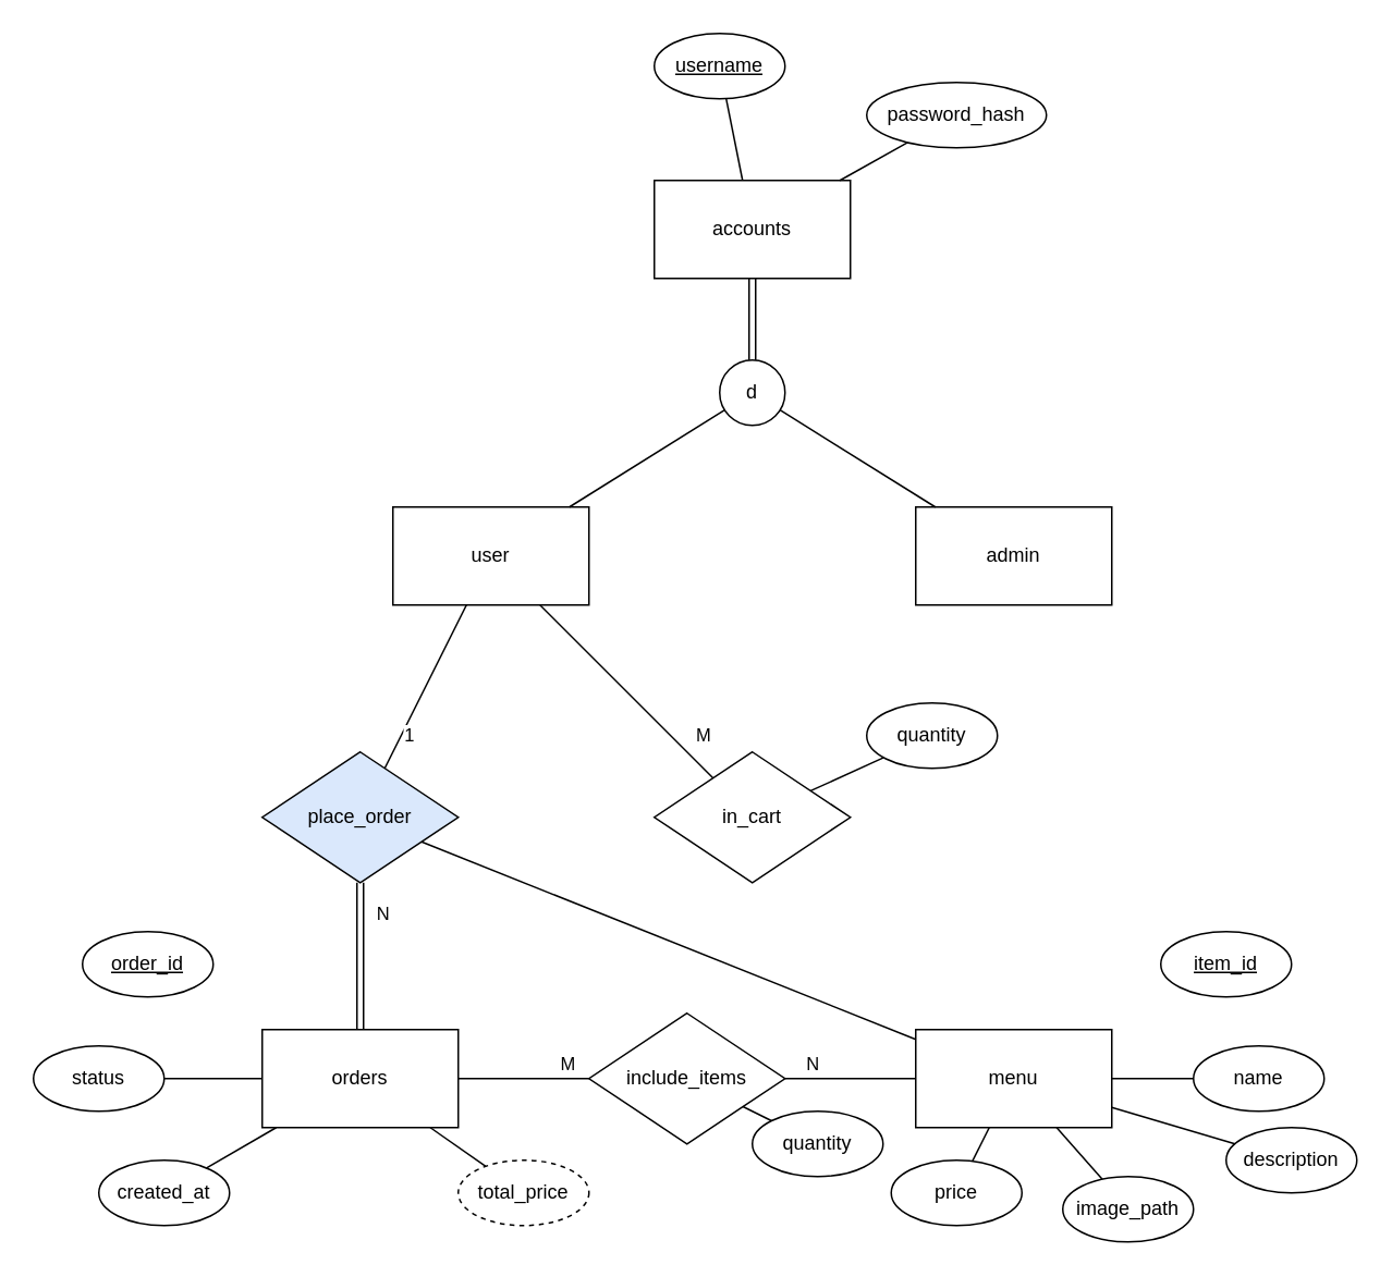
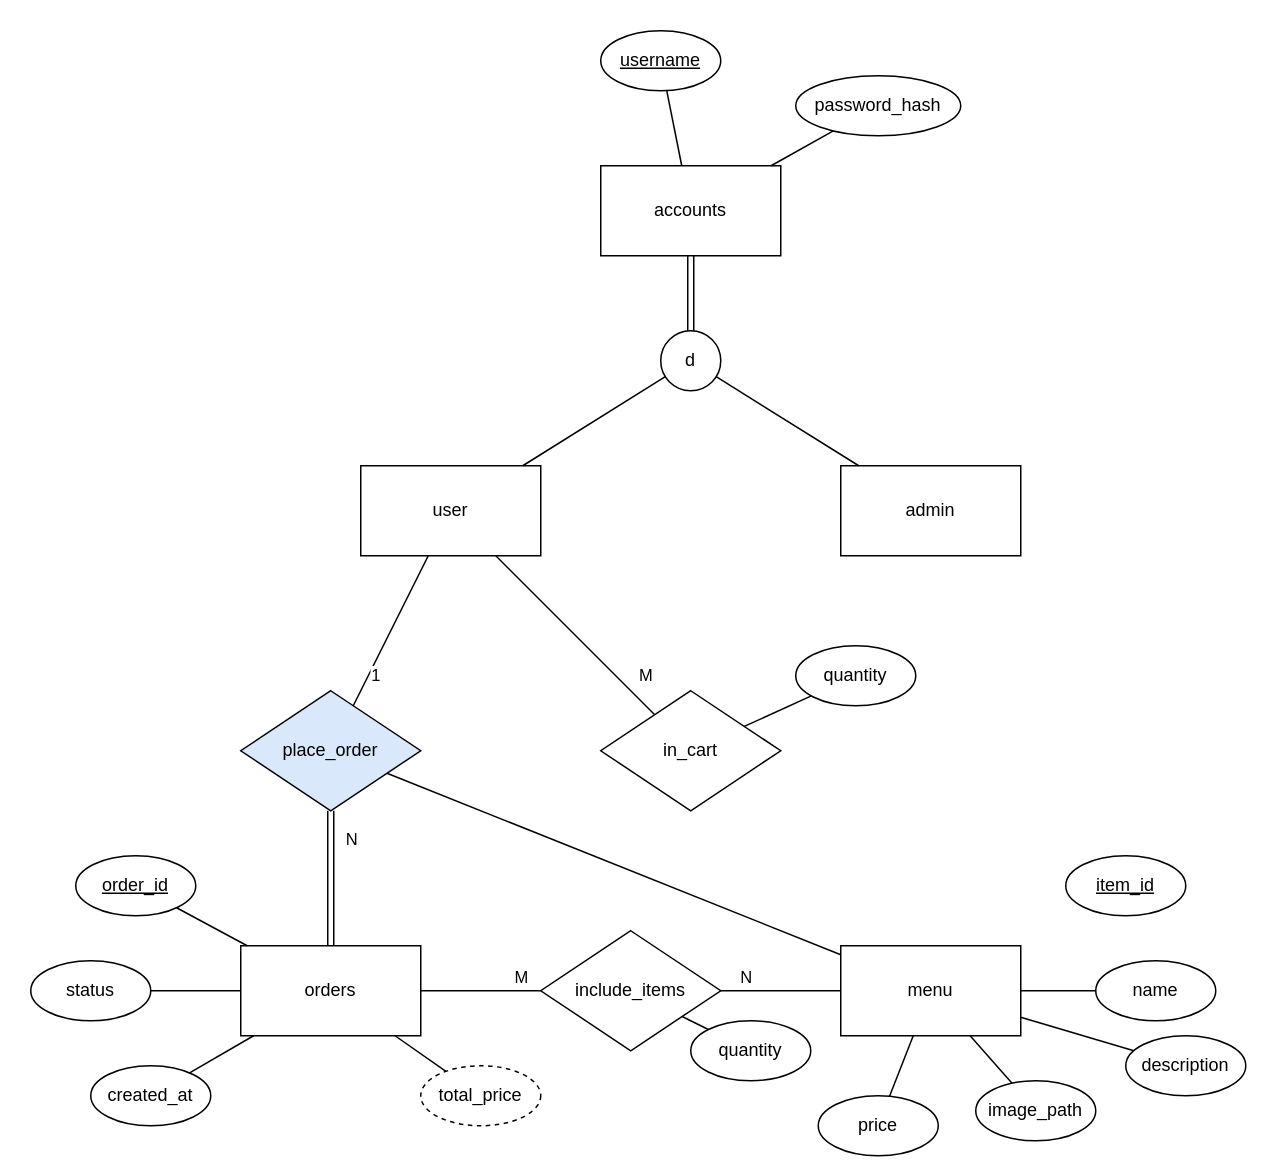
  <mxCell id="0" />
  <mxCell id="1" parent="0" />
  <mxCell id="2" value="accounts" style="rounded=0;whiteSpace=wrap;html=1;" parent="1" vertex="1"><mxGeometry x="400" y="110" width="120" height="60" as="geometry" /></mxCell>
  <mxCell id="3" value="d" style="ellipse;whiteSpace=wrap;html=1;aspect=fixed;" parent="1" vertex="1"><mxGeometry x="440" y="220" width="40" height="40" as="geometry" /></mxCell>
  <mxCell id="4" value="" style="endArrow=none;html=1;rounded=0;shape=link;" parent="1" source="3" target="2" edge="1"><mxGeometry width="50" height="50" relative="1" as="geometry"><mxPoint x="360" y="280" as="sourcePoint" /><mxPoint x="410" y="230" as="targetPoint" /></mxGeometry></mxCell>
  <mxCell id="5" value="user" style="rounded=0;whiteSpace=wrap;html=1;" parent="1" vertex="1"><mxGeometry x="240" y="310" width="120" height="60" as="geometry" /></mxCell>
  <mxCell id="6" value="admin" style="rounded=0;whiteSpace=wrap;html=1;" parent="1" vertex="1"><mxGeometry x="560" y="310" width="120" height="60" as="geometry" /></mxCell>
  <mxCell id="7" value="" style="endArrow=none;html=1;rounded=0;" parent="1" source="5" target="3" edge="1"><mxGeometry width="50" height="50" relative="1" as="geometry"><mxPoint x="300" y="320" as="sourcePoint" /><mxPoint x="350" y="270" as="targetPoint" /></mxGeometry></mxCell>
  <mxCell id="8" value="" style="endArrow=none;html=1;rounded=0;" parent="1" source="6" target="3" edge="1"><mxGeometry width="50" height="50" relative="1" as="geometry"><mxPoint x="530" y="370" as="sourcePoint" /><mxPoint x="580" y="320" as="targetPoint" /></mxGeometry></mxCell>
  <mxCell id="9" value="orders" style="rounded=0;whiteSpace=wrap;html=1;" parent="1" vertex="1"><mxGeometry x="160" y="630" width="120" height="60" as="geometry" /></mxCell>
  <mxCell id="10" value="menu" style="rounded=0;whiteSpace=wrap;html=1;" parent="1" vertex="1"><mxGeometry x="560" y="630" width="120" height="60" as="geometry" /></mxCell>
  <mxCell id="11" value="include_items" style="rhombus;whiteSpace=wrap;html=1;" parent="1" vertex="1"><mxGeometry x="360" y="620" width="120" height="80" as="geometry" /></mxCell>
  <mxCell id="12" value="" style="endArrow=none;html=1;rounded=0;" parent="1" source="11" target="10" edge="1"><mxGeometry width="50" height="50" relative="1" as="geometry"><mxPoint x="530" y="610" as="sourcePoint" /><mxPoint x="580" y="560" as="targetPoint" /></mxGeometry></mxCell>
  <mxCell id="13" value="N" style="edgeLabel;html=1;align=center;verticalAlign=middle;resizable=0;points=[];" parent="12" vertex="1" connectable="0"><mxGeometry x="-0.588" y="2" relative="1" as="geometry"><mxPoint y="-8" as="offset" /></mxGeometry></mxCell>
  <mxCell id="14" value="" style="endArrow=none;html=1;rounded=0;" parent="1" source="9" target="11" edge="1"><mxGeometry width="50" height="50" relative="1" as="geometry"><mxPoint x="190" y="620" as="sourcePoint" /><mxPoint x="240" y="570" as="targetPoint" /></mxGeometry></mxCell>
  <mxCell id="15" value="M" style="edgeLabel;html=1;align=center;verticalAlign=middle;resizable=0;points=[];" parent="14" vertex="1" connectable="0"><mxGeometry x="0.65" relative="1" as="geometry"><mxPoint y="-10" as="offset" /></mxGeometry></mxCell>
  <mxCell id="16" value="place_order" style="rhombus;whiteSpace=wrap;html=1;fillColor=#dae8fc;" parent="1" vertex="1"><mxGeometry x="160" y="460" width="120" height="80" as="geometry" /></mxCell>
  <mxCell id="17" value="" style="endArrow=none;html=1;rounded=0;" parent="1" source="16" target="5" edge="1"><mxGeometry width="50" height="50" relative="1" as="geometry"><mxPoint x="400" y="550" as="sourcePoint" /><mxPoint x="450" y="500" as="targetPoint" /></mxGeometry></mxCell>
  <mxCell id="18" value="1" style="edgeLabel;html=1;align=center;verticalAlign=middle;resizable=0;points=[];" parent="17" vertex="1" connectable="0"><mxGeometry x="-0.701" relative="1" as="geometry"><mxPoint x="7" y="-5" as="offset" /></mxGeometry></mxCell>
  <mxCell id="19" value="" style="endArrow=none;html=1;rounded=0;shape=link;" parent="1" source="16" target="9" edge="1"><mxGeometry width="50" height="50" relative="1" as="geometry"><mxPoint x="263" y="499" as="sourcePoint" /><mxPoint x="297" y="420" as="targetPoint" /></mxGeometry></mxCell>
  <mxCell id="20" value="N" style="edgeLabel;html=1;align=center;verticalAlign=middle;resizable=0;points=[];" parent="19" vertex="1" connectable="0"><mxGeometry x="-0.727" y="1" relative="1" as="geometry"><mxPoint x="12" y="6" as="offset" /></mxGeometry></mxCell>
  <mxCell id="21" value="&lt;u&gt;username&lt;/u&gt;" style="ellipse;whiteSpace=wrap;html=1;" parent="1" vertex="1"><mxGeometry x="400" y="20" width="80" height="40" as="geometry" /></mxCell>
  <mxCell id="22" value="" style="endArrow=none;html=1;rounded=0;" parent="1" source="2" target="21" edge="1"><mxGeometry width="50" height="50" relative="1" as="geometry"><mxPoint x="550" y="100" as="sourcePoint" /><mxPoint x="600" y="50" as="targetPoint" /></mxGeometry></mxCell>
  <mxCell id="23" value="password_hash" style="ellipse;whiteSpace=wrap;html=1;" parent="1" vertex="1"><mxGeometry x="530" y="50" width="110" height="40" as="geometry" /></mxCell>
  <mxCell id="24" value="" style="endArrow=none;html=1;rounded=0;" parent="1" source="2" target="23" edge="1"><mxGeometry width="50" height="50" relative="1" as="geometry"><mxPoint x="710" y="190" as="sourcePoint" /><mxPoint x="760" y="140" as="targetPoint" /></mxGeometry></mxCell>
  <mxCell id="25" value="quantity" style="ellipse;whiteSpace=wrap;html=1;" parent="1" vertex="1"><mxGeometry x="460" y="680" width="80" height="40" as="geometry" /></mxCell>
  <mxCell id="26" value="" style="endArrow=none;html=1;rounded=0;" parent="1" source="11" target="25" edge="1"><mxGeometry width="50" height="50" relative="1" as="geometry"><mxPoint x="320" y="630" as="sourcePoint" /><mxPoint x="370" y="580" as="targetPoint" /></mxGeometry></mxCell>
  <mxCell id="27" value="&lt;u&gt;item_id&lt;/u&gt;" style="ellipse;whiteSpace=wrap;html=1;" parent="1" vertex="1"><mxGeometry x="710" y="570" width="80" height="40" as="geometry" /></mxCell>
  <mxCell id="28" value="" style="endArrow=none;html=1;rounded=0;" parent="1" source="10" target="16" edge="1"><mxGeometry width="50" height="50" relative="1" as="geometry"><mxPoint x="620" y="610" as="sourcePoint" /><mxPoint x="670" y="560" as="targetPoint" /></mxGeometry></mxCell>
  <mxCell id="29" value="name" style="ellipse;whiteSpace=wrap;html=1;" parent="1" vertex="1"><mxGeometry x="730" y="640" width="80" height="40" as="geometry" /></mxCell>
  <mxCell id="30" value="" style="endArrow=none;html=1;rounded=0;" parent="1" source="10" target="29" edge="1"><mxGeometry width="50" height="50" relative="1" as="geometry"><mxPoint x="680" y="730" as="sourcePoint" /><mxPoint x="730" y="680" as="targetPoint" /></mxGeometry></mxCell>
  <mxCell id="31" value="image_path" style="ellipse;whiteSpace=wrap;html=1;" parent="1" vertex="1"><mxGeometry x="650" y="720" width="80" height="40" as="geometry" /></mxCell>
  <mxCell id="32" value="" style="endArrow=none;html=1;rounded=0;" parent="1" source="31" target="10" edge="1"><mxGeometry width="50" height="50" relative="1" as="geometry"><mxPoint x="520" y="780" as="sourcePoint" /><mxPoint x="570" y="730" as="targetPoint" /></mxGeometry></mxCell>
  <mxCell id="33" value="&lt;u&gt;order_id&lt;/u&gt;" style="ellipse;whiteSpace=wrap;html=1;" parent="1" vertex="1"><mxGeometry x="50" y="570" width="80" height="40" as="geometry" /></mxCell>
+ <mxCell id="34" value="" style="endArrow=none;html=1;rounded=0;" parent="1" source="9" target="33" edge="1"><mxGeometry width="50" height="50" relative="1" as="geometry"><mxPoint x="40" y="700" as="sourcePoint" /><mxPoint x="90" y="650" as="targetPoint" /></mxGeometry></mxCell>
  <mxCell id="35" value="created_at" style="ellipse;whiteSpace=wrap;html=1;" parent="1" vertex="1"><mxGeometry x="60" y="710" width="80" height="40" as="geometry" /></mxCell>
  <mxCell id="36" value="" style="endArrow=none;html=1;rounded=0;" parent="1" source="35" target="9" edge="1"><mxGeometry width="50" height="50" relative="1" as="geometry"><mxPoint x="140" y="780" as="sourcePoint" /><mxPoint x="190" y="730" as="targetPoint" /></mxGeometry></mxCell>
- <mxCell id="37" value="price" style="ellipse;whiteSpace=wrap;html=1;" parent="1" vertex="1"><mxGeometry x="545" y="710" width="80" height="40" as="geometry" /></mxCell>
+ <mxCell id="37" value="price" style="ellipse;whiteSpace=wrap;html=1;" parent="1" vertex="1"><mxGeometry x="545" y="730" width="80" height="40" as="geometry" /></mxCell>
  <mxCell id="38" value="" style="endArrow=none;html=1;rounded=0;" parent="1" source="37" target="10" edge="1"><mxGeometry width="50" height="50" relative="1" as="geometry"><mxPoint x="500" y="760" as="sourcePoint" /><mxPoint x="550" y="710" as="targetPoint" /></mxGeometry></mxCell>
  <mxCell id="39" value="total_price" style="ellipse;whiteSpace=wrap;html=1;dashed=1;" parent="1" vertex="1"><mxGeometry x="280" y="710" width="80" height="40" as="geometry" /></mxCell>
  <mxCell id="40" value="" style="endArrow=none;html=1;rounded=0;" parent="1" source="39" target="9" edge="1"><mxGeometry width="50" height="50" relative="1" as="geometry"><mxPoint x="190" y="770" as="sourcePoint" /><mxPoint x="240" y="720" as="targetPoint" /></mxGeometry></mxCell>
  <mxCell id="41" value="description" style="ellipse;whiteSpace=wrap;html=1;" parent="1" vertex="1"><mxGeometry x="750" y="690" width="80" height="40" as="geometry" /></mxCell>
  <mxCell id="42" value="" style="endArrow=none;html=1;rounded=0;" parent="1" source="41" target="10" edge="1"><mxGeometry width="50" height="50" relative="1" as="geometry"><mxPoint x="650" y="740" as="sourcePoint" /><mxPoint x="700" y="690" as="targetPoint" /></mxGeometry></mxCell>
  <mxCell id="43" value="status" style="ellipse;whiteSpace=wrap;html=1;" parent="1" vertex="1"><mxGeometry x="20" y="640" width="80" height="40" as="geometry" /></mxCell>
  <mxCell id="44" value="" style="endArrow=none;html=1;rounded=0;" parent="1" source="43" target="9" edge="1"><mxGeometry width="50" height="50" relative="1" as="geometry"><mxPoint x="90" y="720" as="sourcePoint" /><mxPoint x="140" y="670" as="targetPoint" /></mxGeometry></mxCell>
  <mxCell id="45" value="" style="endArrow=none;html=1;rounded=0;" edge="1" parent="1" source="47" target="5"><mxGeometry width="50" height="50" relative="1" as="geometry"><mxPoint x="377.358" y="425.094" as="sourcePoint" /><mxPoint x="320" y="430" as="targetPoint" /></mxGeometry></mxCell>
  <mxCell id="46" value="M" style="edgeLabel;html=1;align=center;verticalAlign=middle;resizable=0;points=[];" vertex="1" connectable="0" parent="45"><mxGeometry x="-0.619" y="2" relative="1" as="geometry"><mxPoint x="15" y="-7" as="offset" /></mxGeometry></mxCell>
  <mxCell id="47" value="in_cart" style="rhombus;whiteSpace=wrap;html=1;" vertex="1" parent="1"><mxGeometry x="400" y="460" width="120" height="80" as="geometry" /></mxCell>
  <mxCell id="48" value="quantity" style="ellipse;whiteSpace=wrap;html=1;" vertex="1" parent="1"><mxGeometry x="530" y="430" width="80" height="40" as="geometry" /></mxCell>
  <mxCell id="49" value="" style="endArrow=none;html=1;rounded=0;" edge="1" parent="1" source="47" target="48"><mxGeometry width="50" height="50" relative="1" as="geometry"><mxPoint x="480" y="470" as="sourcePoint" /><mxPoint x="530" y="420" as="targetPoint" /></mxGeometry></mxCell>
